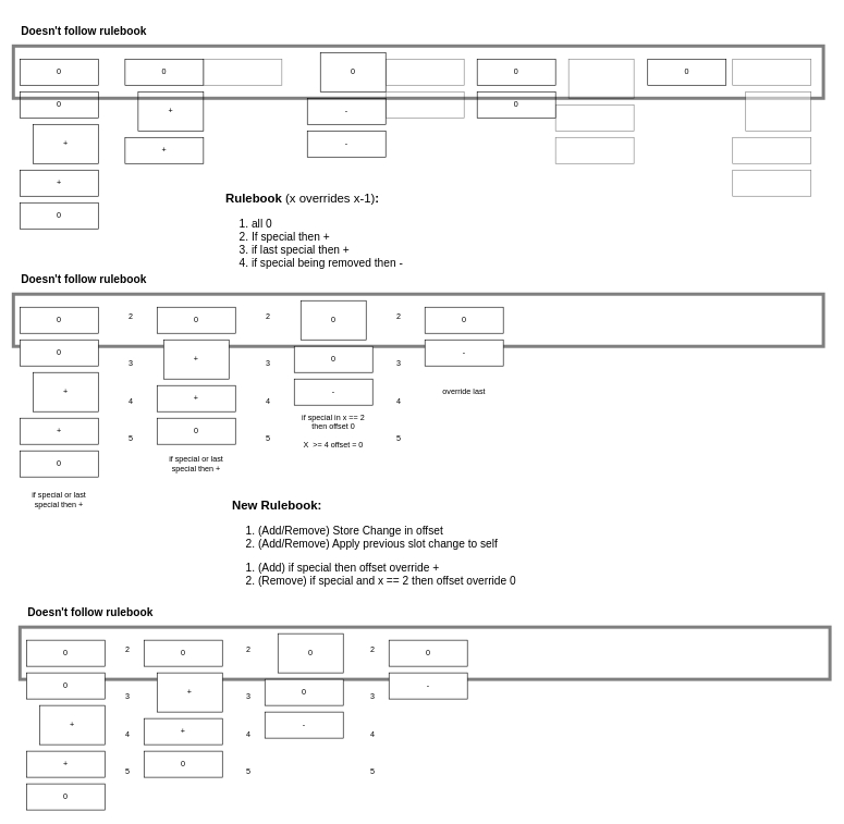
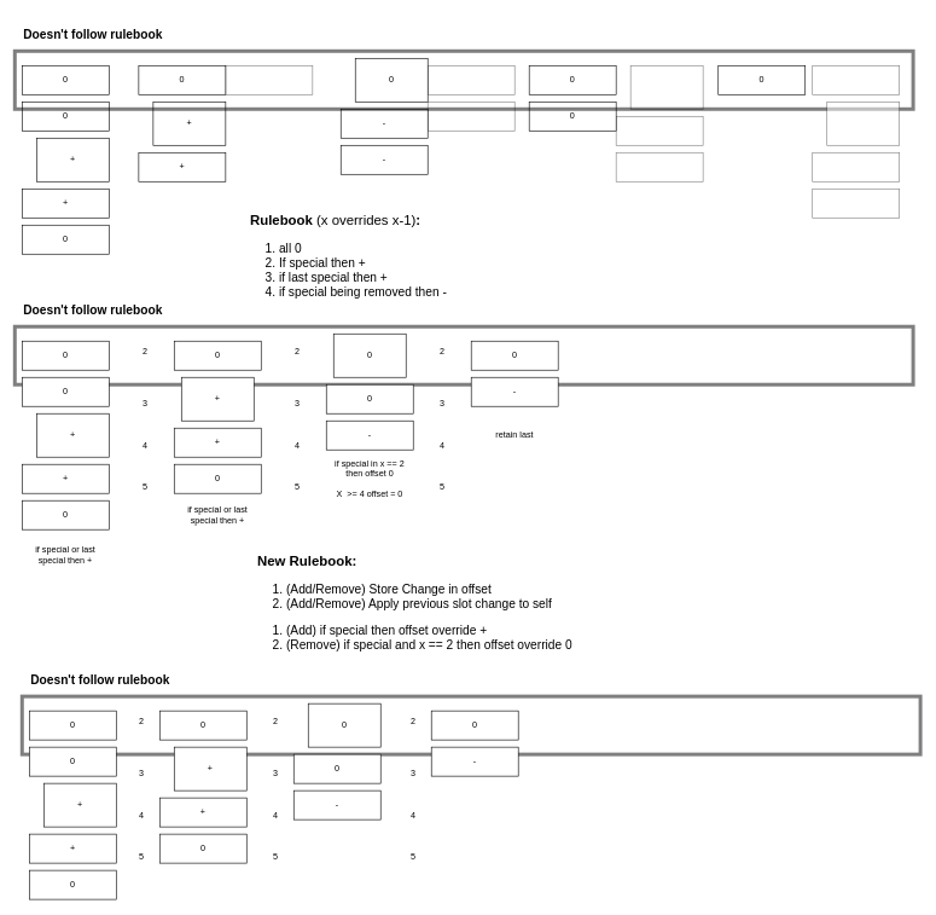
  <mxCell id="0" />
  <mxCell id="1" parent="0" />
  <mxCell id="2" value="" style="rounded=0;whiteSpace=wrap;html=1;fillColor=none;strokeWidth=5;opacity=50;" parent="1" vertex="1"><mxGeometry x="20" y="450" width="1240" height="80" as="geometry" /></mxCell>
  <mxCell id="3" value="0" style="rounded=0;whiteSpace=wrap;html=1;" parent="1" vertex="1"><mxGeometry x="30" width="120" height="40" as="geometry" y="90" /></mxCell>
  <mxCell id="4" value="0" style="rounded=0;whiteSpace=wrap;html=1;" parent="1" vertex="1"><mxGeometry x="30" y="140" width="120" height="40" as="geometry" /></mxCell>
  <mxCell id="5" value="+" style="rounded=0;whiteSpace=wrap;html=1;" parent="1" vertex="1"><mxGeometry x="50" y="190" width="100" height="60" as="geometry" /></mxCell>
  <mxCell id="6" value="+" style="rounded=0;whiteSpace=wrap;html=1;" parent="1" vertex="1"><mxGeometry x="30" y="260" width="120" height="40" as="geometry" /></mxCell>
  <mxCell id="7" value="" style="rounded=0;whiteSpace=wrap;html=1;opacity=50;" parent="1" vertex="1"><mxGeometry x="311" width="120" height="40" as="geometry" y="90" /></mxCell>
  <mxCell id="8" value="0" style="rounded=0;whiteSpace=wrap;html=1;" parent="1" vertex="1"><mxGeometry x="191" width="120" height="40" as="geometry" y="90" /></mxCell>
  <mxCell id="9" value="+" style="rounded=0;whiteSpace=wrap;html=1;" parent="1" vertex="1"><mxGeometry x="211" y="140" width="100" height="60" as="geometry" /></mxCell>
  <mxCell id="10" value="+" style="rounded=0;whiteSpace=wrap;html=1;" parent="1" vertex="1"><mxGeometry x="191" y="210" width="120" height="40" as="geometry" /></mxCell>
  <mxCell id="11" value="" style="rounded=0;whiteSpace=wrap;html=1;opacity=50;" parent="1" vertex="1"><mxGeometry x="590" y="140" width="120" height="40" as="geometry" /></mxCell>
  <mxCell id="12" value="" style="rounded=0;whiteSpace=wrap;html=1;opacity=50;" parent="1" vertex="1"><mxGeometry x="590" width="120" height="40" as="geometry" y="90" /></mxCell>
  <mxCell id="13" value="0" style="rounded=0;whiteSpace=wrap;html=1;" parent="1" vertex="1"><mxGeometry x="490" y="80" width="100" height="60" as="geometry" /></mxCell>
  <mxCell id="14" value="-" style="rounded=0;whiteSpace=wrap;html=1;" parent="1" vertex="1"><mxGeometry x="470" y="150" width="120" height="40" as="geometry" /></mxCell>
  <mxCell id="15" value="" style="rounded=0;whiteSpace=wrap;html=1;opacity=50;" parent="1" vertex="1"><mxGeometry x="850" y="160" width="120" height="40" as="geometry" /></mxCell>
  <mxCell id="16" value="" style="rounded=0;whiteSpace=wrap;html=1;opacity=50;" parent="1" vertex="1"><mxGeometry x="850" y="210" width="120" height="40" as="geometry" /></mxCell>
  <mxCell id="17" value="" style="rounded=0;whiteSpace=wrap;html=1;opacity=50;" parent="1" vertex="1"><mxGeometry x="870" width="100" height="60" as="geometry" y="90" /></mxCell>
  <mxCell id="18" value="0" style="rounded=0;whiteSpace=wrap;html=1;" parent="1" vertex="1"><mxGeometry x="730" width="120" height="40" as="geometry" y="90" /></mxCell>
  <mxCell id="19" value="-" style="rounded=0;whiteSpace=wrap;html=1;" parent="1" vertex="1"><mxGeometry x="470" y="200" width="120" height="40" as="geometry" /></mxCell>
  <mxCell id="20" value="0" style="rounded=0;whiteSpace=wrap;html=1;" parent="1" vertex="1"><mxGeometry x="730" y="140" width="120" height="40" as="geometry" /></mxCell>
  <mxCell id="21" value="0" style="rounded=0;whiteSpace=wrap;html=1;" parent="1" vertex="1"><mxGeometry x="30" y="310" width="120" height="40" as="geometry" /></mxCell>
  <mxCell id="22" value="&lt;h1 style=&quot;font-size: 19px&quot;&gt;Rulebook &lt;span style=&quot;font-weight: normal&quot;&gt;(x overrides x-1)&lt;/span&gt;:&lt;br&gt;&lt;/h1&gt;&lt;ol style=&quot;font-size: 17px&quot;&gt;&lt;li&gt;all 0&lt;br&gt;&lt;/li&gt;&lt;li&gt;If special then +&lt;/li&gt;&lt;li&gt;if last special then +&lt;/li&gt;&lt;li&gt;if special being removed then -&lt;br&gt;&lt;/li&gt;&lt;/ol&gt;" style="text;html=1;strokeColor=none;fillColor=none;spacing=5;spacingTop=-20;whiteSpace=wrap;overflow=hidden;rounded=0;" parent="1" vertex="1"><mxGeometry x="340" y="290" width="380" height="140" as="geometry" /></mxCell>
  <mxCell id="23" value="" style="rounded=0;whiteSpace=wrap;html=1;fillColor=none;strokeWidth=5;opacity=50;" parent="1" vertex="1"><mxGeometry x="20" y="70" width="1240" height="80" as="geometry" /></mxCell>
  <mxCell id="24" value="&lt;font style=&quot;font-size: 17px&quot;&gt;&lt;b&gt;Doesn't follow rulebook&lt;/b&gt;&lt;/font&gt;" style="text;html=1;strokeColor=none;fillColor=none;align=left;verticalAlign=bottom;whiteSpace=wrap;rounded=0;opacity=50;" parent="1" vertex="1"><mxGeometry x="30" y="20" width="310" height="40" as="geometry" /></mxCell>
  <mxCell id="25" value="" style="rounded=0;whiteSpace=wrap;html=1;opacity=50;" parent="1" vertex="1"><mxGeometry x="1121" y="210" width="120" height="40" as="geometry" /></mxCell>
  <mxCell id="26" value="" style="rounded=0;whiteSpace=wrap;html=1;opacity=50;" parent="1" vertex="1"><mxGeometry x="1121" y="260" width="120" height="40" as="geometry" /></mxCell>
  <mxCell id="27" value="" style="rounded=0;whiteSpace=wrap;html=1;opacity=50;" parent="1" vertex="1"><mxGeometry x="1141" y="140" width="100" height="60" as="geometry" /></mxCell>
  <mxCell id="28" value="0" style="rounded=0;whiteSpace=wrap;html=1;" parent="1" vertex="1"><mxGeometry x="991" width="120" height="40" as="geometry" y="90" /></mxCell>
  <mxCell id="29" value="&lt;p style=&quot;line-height: 120%&quot;&gt;&lt;br&gt;&lt;/p&gt;" style="rounded=0;whiteSpace=wrap;html=1;opacity=50;" parent="1" vertex="1"><mxGeometry x="1121" width="120" height="40" as="geometry" y="90" /></mxCell>
  <mxCell id="30" value="0" style="rounded=0;whiteSpace=wrap;html=1;" parent="1" vertex="1"><mxGeometry x="30" y="470" width="120" height="40" as="geometry" /></mxCell>
  <mxCell id="31" value="0" style="rounded=0;whiteSpace=wrap;html=1;" parent="1" vertex="1"><mxGeometry x="30" y="520" width="120" height="40" as="geometry" /></mxCell>
  <mxCell id="32" value="+" style="rounded=0;whiteSpace=wrap;html=1;" parent="1" vertex="1"><mxGeometry x="50" y="570" width="100" height="60" as="geometry" /></mxCell>
  <mxCell id="33" value="+" style="rounded=0;whiteSpace=wrap;html=1;" parent="1" vertex="1"><mxGeometry x="30" y="640" width="120" height="40" as="geometry" /></mxCell>
  <mxCell id="34" value="0" style="rounded=0;whiteSpace=wrap;html=1;" parent="1" vertex="1"><mxGeometry x="30" y="690" width="120" height="40" as="geometry" /></mxCell>
  <mxCell id="35" value="&lt;font style=&quot;font-size: 17px&quot;&gt;&lt;b&gt;Doesn't follow rulebook&lt;/b&gt;&lt;/font&gt;" style="text;html=1;strokeColor=none;fillColor=none;align=left;verticalAlign=bottom;whiteSpace=wrap;rounded=0;opacity=50;" parent="1" vertex="1"><mxGeometry x="30" y="400" width="310" height="40" as="geometry" /></mxCell>
  <mxCell id="36" value="&lt;div&gt;2&lt;/div&gt;&lt;div&gt;&lt;br&gt;&lt;/div&gt;&lt;div&gt;&lt;br&gt;&lt;/div&gt;&lt;div&gt;&lt;br&gt;&lt;/div&gt;&lt;div&gt;&lt;br&gt;&lt;/div&gt;&lt;div&gt;3&lt;/div&gt;&lt;div&gt;&lt;br&gt;&lt;/div&gt;&lt;div&gt;&lt;br&gt;&lt;/div&gt;&lt;div&gt;&lt;br&gt;&lt;/div&gt;&lt;div&gt;4&lt;/div&gt;&lt;div&gt;&lt;br&gt;&lt;/div&gt;&lt;div&gt;&lt;br&gt;&lt;/div&gt;&lt;div&gt;&lt;br&gt;&lt;/div&gt;&lt;div&gt;5&lt;br&gt;&lt;/div&gt;" style="text;html=1;strokeColor=none;fillColor=none;align=center;verticalAlign=top;whiteSpace=wrap;rounded=0;" vertex="1" parent="1"><mxGeometry x="180" y="470" width="40" height="260" as="geometry" /></mxCell>
  <mxCell id="37" value="0" style="rounded=0;whiteSpace=wrap;html=1;" vertex="1" parent="1"><mxGeometry x="240" y="470" width="120" height="40" as="geometry" /></mxCell>
  <mxCell id="38" value="+" style="rounded=0;whiteSpace=wrap;html=1;" vertex="1" parent="1"><mxGeometry x="250" y="520" width="100" height="60" as="geometry" /></mxCell>
  <mxCell id="39" value="+" style="rounded=0;whiteSpace=wrap;html=1;" vertex="1" parent="1"><mxGeometry x="240" y="590" width="120" height="40" as="geometry" /></mxCell>
  <mxCell id="40" value="0" style="rounded=0;whiteSpace=wrap;html=1;" vertex="1" parent="1"><mxGeometry x="240" y="640" width="120" height="40" as="geometry" /></mxCell>
  <mxCell id="41" value="&lt;div&gt;2&lt;/div&gt;&lt;div&gt;&lt;br&gt;&lt;/div&gt;&lt;div&gt;&lt;br&gt;&lt;/div&gt;&lt;div&gt;&lt;br&gt;&lt;/div&gt;&lt;div&gt;&lt;br&gt;&lt;/div&gt;&lt;div&gt;3&lt;/div&gt;&lt;div&gt;&lt;br&gt;&lt;/div&gt;&lt;div&gt;&lt;br&gt;&lt;/div&gt;&lt;div&gt;&lt;br&gt;&lt;/div&gt;&lt;div&gt;4&lt;/div&gt;&lt;div&gt;&lt;br&gt;&lt;/div&gt;&lt;div&gt;&lt;br&gt;&lt;/div&gt;&lt;div&gt;&lt;br&gt;&lt;/div&gt;&lt;div&gt;5&lt;br&gt;&lt;/div&gt;" style="text;html=1;strokeColor=none;fillColor=none;align=center;verticalAlign=top;whiteSpace=wrap;rounded=0;" vertex="1" parent="1"><mxGeometry x="390" y="470" width="40" height="260" as="geometry" /></mxCell>
  <mxCell id="42" value="0" style="rounded=0;whiteSpace=wrap;html=1;" vertex="1" parent="1"><mxGeometry x="460" y="460" width="100" height="60" as="geometry" /></mxCell>
  <mxCell id="43" value="0" style="rounded=0;whiteSpace=wrap;html=1;" vertex="1" parent="1"><mxGeometry x="450" y="530" width="120" height="40" as="geometry" /></mxCell>
  <mxCell id="44" value="-" style="rounded=0;whiteSpace=wrap;html=1;" vertex="1" parent="1"><mxGeometry x="450" y="580" width="120" height="40" as="geometry" /></mxCell>
  <mxCell id="45" value="&lt;div&gt;2&lt;/div&gt;&lt;div&gt;&lt;br&gt;&lt;/div&gt;&lt;div&gt;&lt;br&gt;&lt;/div&gt;&lt;div&gt;&lt;br&gt;&lt;/div&gt;&lt;div&gt;&lt;br&gt;&lt;/div&gt;&lt;div&gt;3&lt;/div&gt;&lt;div&gt;&lt;br&gt;&lt;/div&gt;&lt;div&gt;&lt;br&gt;&lt;/div&gt;&lt;div&gt;&lt;br&gt;&lt;/div&gt;&lt;div&gt;4&lt;/div&gt;&lt;div&gt;&lt;br&gt;&lt;/div&gt;&lt;div&gt;&lt;br&gt;&lt;/div&gt;&lt;div&gt;&lt;br&gt;&lt;/div&gt;&lt;div&gt;5&lt;br&gt;&lt;/div&gt;" style="text;html=1;strokeColor=none;fillColor=none;align=center;verticalAlign=top;whiteSpace=wrap;rounded=0;" vertex="1" parent="1"><mxGeometry x="590" y="470" width="40" height="260" as="geometry" /></mxCell>
  <mxCell id="46" value="0" style="rounded=0;whiteSpace=wrap;html=1;" vertex="1" parent="1"><mxGeometry x="650" y="470" width="120" height="40" as="geometry" /></mxCell>
  <mxCell id="47" value="-" style="rounded=0;whiteSpace=wrap;html=1;" vertex="1" parent="1"><mxGeometry x="650" y="520" width="120" height="40" as="geometry" /></mxCell>
  <mxCell id="48" value="if special or last special then +" style="text;html=1;strokeColor=none;fillColor=none;align=center;verticalAlign=middle;whiteSpace=wrap;rounded=0;" vertex="1" parent="1"><mxGeometry x="30" y="750" width="120" height="30" as="geometry" /></mxCell>
  <mxCell id="49" value="if special or last special then +" style="text;html=1;strokeColor=none;fillColor=none;align=center;verticalAlign=middle;whiteSpace=wrap;rounded=0;" vertex="1" parent="1"><mxGeometry x="240" y="695" width="120" height="30" as="geometry" /></mxCell>
  <mxCell id="50" value="&lt;div&gt;if special in x == 2 then offset 0&lt;/div&gt;&lt;div&gt;&lt;br&gt;&lt;/div&gt;&lt;div&gt;X&amp;nbsp; &amp;gt;= 4 offset = 0&lt;br&gt;&lt;/div&gt;" style="text;html=1;strokeColor=none;fillColor=none;align=center;verticalAlign=middle;whiteSpace=wrap;rounded=0;" vertex="1" parent="1"><mxGeometry x="450" y="630" width="120" height="60" as="geometry" /></mxCell>
- <mxCell id="51" value="override last" style="text;html=1;strokeColor=none;fillColor=none;align=center;verticalAlign=middle;whiteSpace=wrap;rounded=0;" vertex="1" parent="1"><mxGeometry x="650" y="570" width="120" height="60" as="geometry" /></mxCell>
+ <mxCell id="51" value="retain last" style="text;html=1;strokeColor=none;fillColor=none;align=center;verticalAlign=middle;whiteSpace=wrap;rounded=0;" vertex="1" parent="1"><mxGeometry x="650" y="570" width="120" height="60" as="geometry" /></mxCell>
  <mxCell id="52" value="&lt;h1 style=&quot;font-size: 19px&quot;&gt;New Rulebook&lt;span style=&quot;font-weight: normal&quot;&gt;&lt;/span&gt;:&lt;br&gt;&lt;/h1&gt;&lt;ol style=&quot;font-size: 17px&quot;&gt;&lt;li&gt;(Add/Remove) Store Change in offset&lt;br&gt;&lt;/li&gt;&lt;li&gt;(Add/Remove) Apply previous slot change to self&lt;/li&gt;&lt;/ol&gt;&lt;ol style=&quot;font-size: 17px&quot;&gt;&lt;li&gt;(Add) if special then offset override +&lt;/li&gt;&lt;li&gt;(Remove) if special and x == 2 then offset override 0&lt;br&gt;&lt;/li&gt;&lt;/ol&gt;" style="text;html=1;strokeColor=none;fillColor=none;spacing=5;spacingTop=-20;whiteSpace=wrap;overflow=hidden;rounded=0;" vertex="1" parent="1"><mxGeometry x="350" y="760" width="468" height="140" as="geometry" /></mxCell>
  <mxCell id="53" value="" style="rounded=0;whiteSpace=wrap;html=1;fillColor=none;strokeWidth=5;opacity=50;" vertex="1" parent="1"><mxGeometry x="30" y="960" width="1240" height="80" as="geometry" /></mxCell>
  <mxCell id="54" value="0" style="rounded=0;whiteSpace=wrap;html=1;" vertex="1" parent="1"><mxGeometry x="40" y="980" width="120" height="40" as="geometry" /></mxCell>
  <mxCell id="55" value="0" style="rounded=0;whiteSpace=wrap;html=1;" vertex="1" parent="1"><mxGeometry x="40" y="1030" width="120" height="40" as="geometry" /></mxCell>
  <mxCell id="56" value="+" style="rounded=0;whiteSpace=wrap;html=1;" vertex="1" parent="1"><mxGeometry x="60" y="1080" width="100" height="60" as="geometry" /></mxCell>
  <mxCell id="57" value="+" style="rounded=0;whiteSpace=wrap;html=1;" vertex="1" parent="1"><mxGeometry x="40" y="1150" width="120" height="40" as="geometry" /></mxCell>
  <mxCell id="58" value="0" style="rounded=0;whiteSpace=wrap;html=1;" vertex="1" parent="1"><mxGeometry x="40" y="1200" width="120" height="40" as="geometry" /></mxCell>
  <mxCell id="59" value="&lt;font style=&quot;font-size: 17px&quot;&gt;&lt;b&gt;Doesn't follow rulebook&lt;/b&gt;&lt;/font&gt;" style="text;html=1;strokeColor=none;fillColor=none;align=left;verticalAlign=bottom;whiteSpace=wrap;rounded=0;opacity=50;" vertex="1" parent="1"><mxGeometry x="40" y="910" width="310" height="40" as="geometry" /></mxCell>
  <mxCell id="60" value="&lt;div&gt;2&lt;/div&gt;&lt;div&gt;&lt;br&gt;&lt;/div&gt;&lt;div&gt;&lt;br&gt;&lt;/div&gt;&lt;div&gt;&lt;br&gt;&lt;/div&gt;&lt;div&gt;&lt;br&gt;&lt;/div&gt;&lt;div&gt;3&lt;/div&gt;&lt;div&gt;&lt;br&gt;&lt;/div&gt;&lt;div&gt;&lt;br&gt;&lt;/div&gt;&lt;div&gt;&lt;br&gt;&lt;/div&gt;&lt;div&gt;4&lt;/div&gt;&lt;div&gt;&lt;br&gt;&lt;/div&gt;&lt;div&gt;&lt;br&gt;&lt;/div&gt;&lt;div&gt;&lt;br&gt;&lt;/div&gt;&lt;div&gt;5&lt;br&gt;&lt;/div&gt;" style="text;html=1;strokeColor=none;fillColor=none;align=center;verticalAlign=top;whiteSpace=wrap;rounded=0;" vertex="1" parent="1"><mxGeometry x="175" y="980" width="40" height="260" as="geometry" /></mxCell>
  <mxCell id="61" value="0" style="rounded=0;whiteSpace=wrap;html=1;" vertex="1" parent="1"><mxGeometry x="220" y="980" width="120" height="40" as="geometry" /></mxCell>
  <mxCell id="62" value="+" style="rounded=0;whiteSpace=wrap;html=1;" vertex="1" parent="1"><mxGeometry x="240" y="1030" width="100" height="60" as="geometry" /></mxCell>
  <mxCell id="63" value="+" style="rounded=0;whiteSpace=wrap;html=1;" vertex="1" parent="1"><mxGeometry x="220" y="1100" width="120" height="40" as="geometry" /></mxCell>
  <mxCell id="64" value="0" style="rounded=0;whiteSpace=wrap;html=1;" vertex="1" parent="1"><mxGeometry x="220" y="1150" width="120" height="40" as="geometry" /></mxCell>
  <mxCell id="65" value="&lt;div&gt;2&lt;/div&gt;&lt;div&gt;&lt;br&gt;&lt;/div&gt;&lt;div&gt;&lt;br&gt;&lt;/div&gt;&lt;div&gt;&lt;br&gt;&lt;/div&gt;&lt;div&gt;&lt;br&gt;&lt;/div&gt;&lt;div&gt;3&lt;/div&gt;&lt;div&gt;&lt;br&gt;&lt;/div&gt;&lt;div&gt;&lt;br&gt;&lt;/div&gt;&lt;div&gt;&lt;br&gt;&lt;/div&gt;&lt;div&gt;4&lt;/div&gt;&lt;div&gt;&lt;br&gt;&lt;/div&gt;&lt;div&gt;&lt;br&gt;&lt;/div&gt;&lt;div&gt;&lt;br&gt;&lt;/div&gt;&lt;div&gt;5&lt;br&gt;&lt;/div&gt;" style="text;html=1;strokeColor=none;fillColor=none;align=center;verticalAlign=top;whiteSpace=wrap;rounded=0;" vertex="1" parent="1"><mxGeometry x="360" y="980" width="40" height="260" as="geometry" /></mxCell>
  <mxCell id="66" value="0" style="rounded=0;whiteSpace=wrap;html=1;" vertex="1" parent="1"><mxGeometry x="425" y="970" width="100" height="60" as="geometry" /></mxCell>
  <mxCell id="67" value="0" style="rounded=0;whiteSpace=wrap;html=1;" vertex="1" parent="1"><mxGeometry x="405" y="1040" width="120" height="40" as="geometry" /></mxCell>
  <mxCell id="68" value="-" style="rounded=0;whiteSpace=wrap;html=1;" vertex="1" parent="1"><mxGeometry x="405" y="1090" width="120" height="40" as="geometry" /></mxCell>
  <mxCell id="69" value="&lt;div&gt;2&lt;/div&gt;&lt;div&gt;&lt;br&gt;&lt;/div&gt;&lt;div&gt;&lt;br&gt;&lt;/div&gt;&lt;div&gt;&lt;br&gt;&lt;/div&gt;&lt;div&gt;&lt;br&gt;&lt;/div&gt;&lt;div&gt;3&lt;/div&gt;&lt;div&gt;&lt;br&gt;&lt;/div&gt;&lt;div&gt;&lt;br&gt;&lt;/div&gt;&lt;div&gt;&lt;br&gt;&lt;/div&gt;&lt;div&gt;4&lt;/div&gt;&lt;div&gt;&lt;br&gt;&lt;/div&gt;&lt;div&gt;&lt;br&gt;&lt;/div&gt;&lt;div&gt;&lt;br&gt;&lt;/div&gt;&lt;div&gt;5&lt;br&gt;&lt;/div&gt;" style="text;html=1;strokeColor=none;fillColor=none;align=center;verticalAlign=top;whiteSpace=wrap;rounded=0;" vertex="1" parent="1"><mxGeometry x="550" y="980" width="40" height="260" as="geometry" /></mxCell>
  <mxCell id="70" value="0" style="rounded=0;whiteSpace=wrap;html=1;" vertex="1" parent="1"><mxGeometry x="595" y="980" width="120" height="40" as="geometry" /></mxCell>
  <mxCell id="71" value="-" style="rounded=0;whiteSpace=wrap;html=1;" vertex="1" parent="1"><mxGeometry x="595" y="1030" width="120" height="40" as="geometry" /></mxCell>
